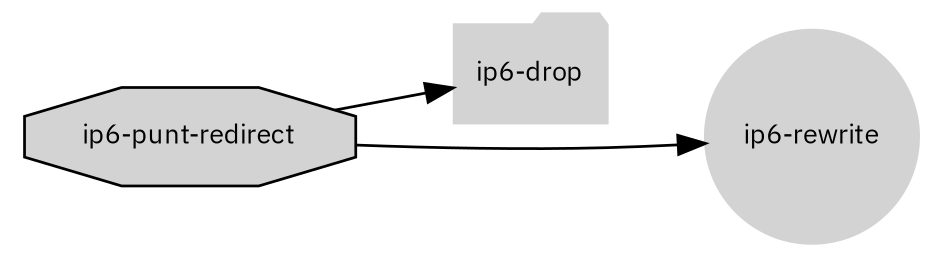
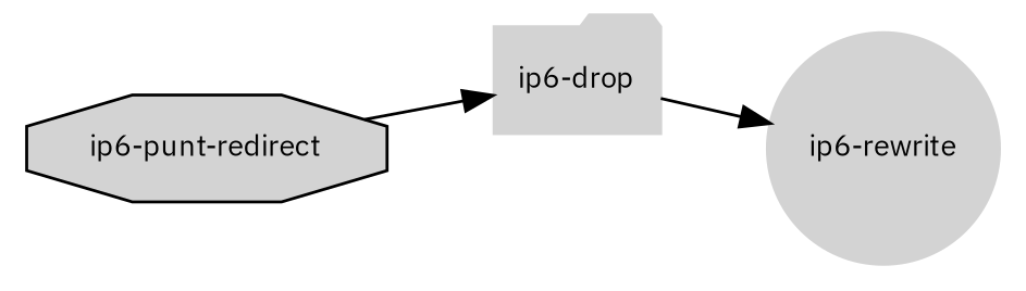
  digraph {
    fontname="IBM Plex Sans"
    rankdir=LR
    node [color=lightgray fillcolor=lightgray fontcolor=black fontname="IBM Plex Sans" fontsize=10 style=filled]
    edge [fontname="IBM Plex Sans" fontsize=8]
    "ip6-punt-redirect" [color=black shape=octagon]
    "ip6-drop" [shape=folder]
    "ip6-rewrite" [shape=circle]
    "ip6-punt-redirect" -> "ip6-drop"
-   "ip6-punt-redirect" -> "ip6-rewrite"
+   "ip6-drop" -> "ip6-rewrite"
  }
